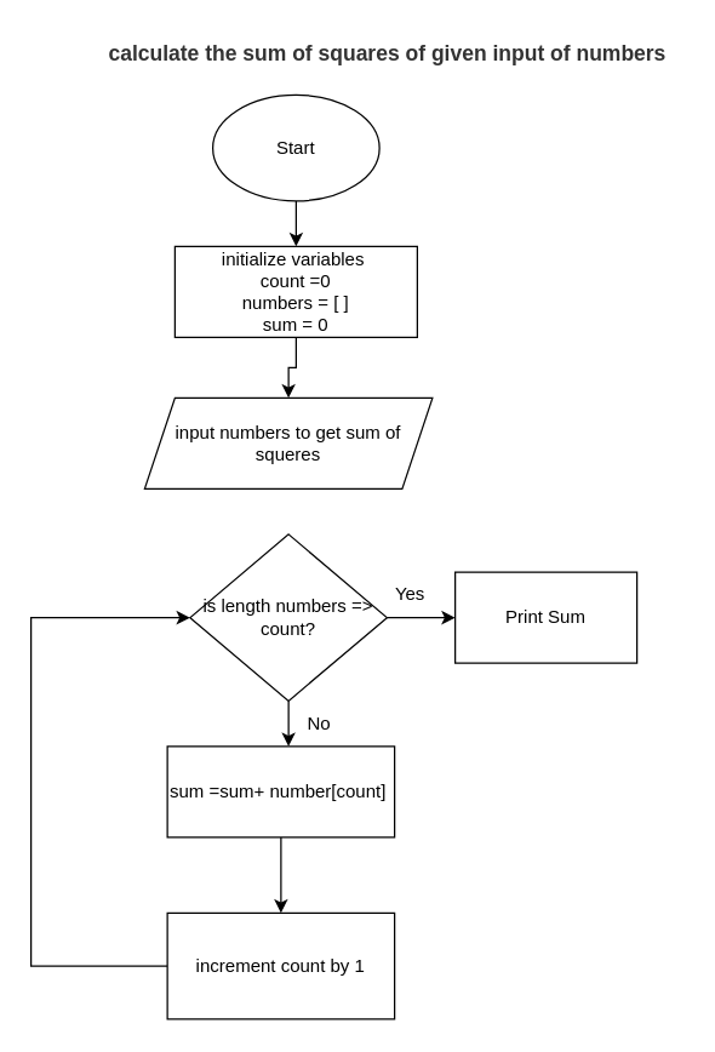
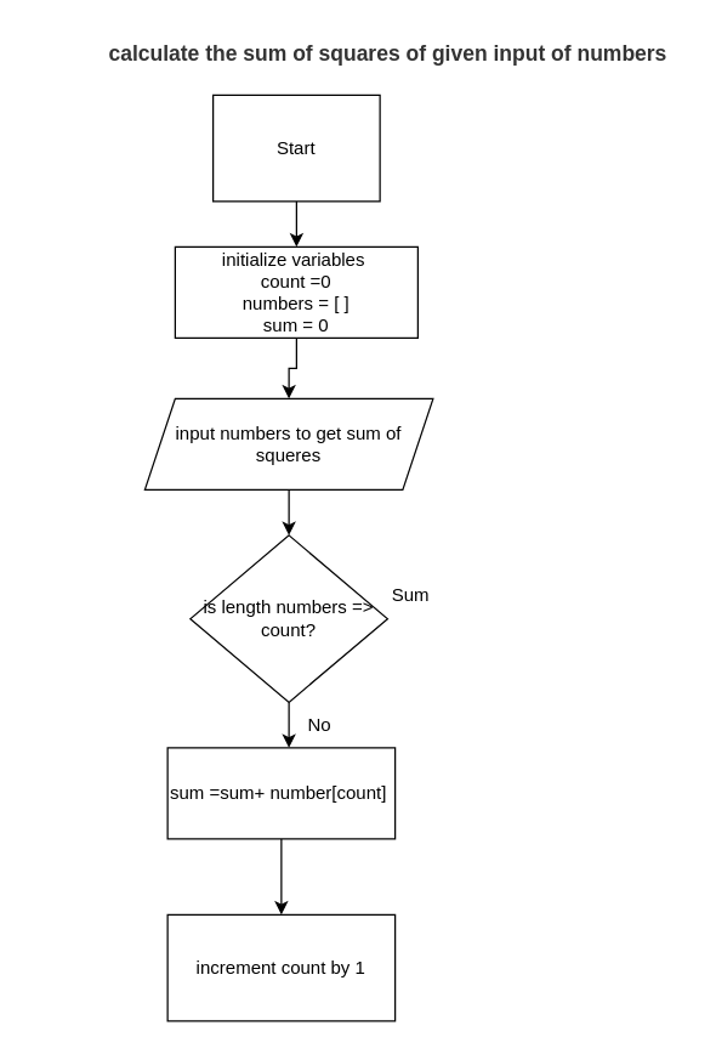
  <mxCell id="0" />
  <mxCell id="1" parent="0" />
  <mxCell id="2" value="" style="edgeStyle=orthogonalEdgeStyle;rounded=0;orthogonalLoop=1;jettySize=auto;html=1;" edge="1" parent="1" source="3"><mxGeometry relative="1" as="geometry"><mxPoint x="195" y="162" as="targetPoint" /></mxGeometry></mxCell>
- <mxCell id="3" value="Start" style="ellipse;whiteSpace=wrap;html=1;" vertex="1" parent="1"><mxGeometry x="140" y="62" width="110" height="70" as="geometry" /></mxCell>
+ <mxCell id="3" value="Start" style="whiteSpace=wrap;html=1;rounded=0;" vertex="1" parent="1"><mxGeometry x="140" y="62" width="110" height="70" as="geometry" /></mxCell>
+ <mxCell id="4" value="" style="edgeStyle=orthogonalEdgeStyle;rounded=0;orthogonalLoop=1;jettySize=auto;html=1;" edge="1" parent="1" source="5" target="8"><mxGeometry relative="1" as="geometry" /></mxCell>
  <mxCell id="5" value="input numbers to get sum of squeres" style="shape=parallelogram;perimeter=parallelogramPerimeter;whiteSpace=wrap;html=1;fixedSize=1;" vertex="1" parent="1"><mxGeometry x="95" y="262" width="190" height="60" as="geometry" /></mxCell>
  <mxCell id="6" value="" style="edgeStyle=orthogonalEdgeStyle;rounded=0;orthogonalLoop=1;jettySize=auto;html=1;" edge="1" parent="1" source="8"><mxGeometry relative="1" as="geometry"><mxPoint x="190" y="492" as="targetPoint" /></mxGeometry></mxCell>
- <mxCell id="7" style="edgeStyle=orthogonalEdgeStyle;rounded=0;orthogonalLoop=1;jettySize=auto;html=1;entryX=0;entryY=0.5;entryDx=0;entryDy=0;" edge="1" parent="1" source="8" target="15"><mxGeometry relative="1" as="geometry" /></mxCell>
  <mxCell id="8" value="is length numbers&amp;nbsp;=&amp;gt; count?" style="rhombus;whiteSpace=wrap;html=1;" vertex="1" parent="1"><mxGeometry x="125" y="352" width="130" height="110" as="geometry" /></mxCell>
  <mxCell id="9" value="" style="edgeStyle=orthogonalEdgeStyle;rounded=0;orthogonalLoop=1;jettySize=auto;html=1;" edge="1" parent="1" source="10" target="5"><mxGeometry relative="1" as="geometry" /></mxCell>
  <mxCell id="10" value="initialize variables&amp;nbsp;&lt;br&gt;count =0&lt;br&gt;numbers = [ ]&lt;br&gt;sum = 0" style="rounded=0;whiteSpace=wrap;html=1;" vertex="1" parent="1"><mxGeometry x="115" y="162" width="160" height="60" as="geometry" /></mxCell>
  <mxCell id="11" style="edgeStyle=orthogonalEdgeStyle;rounded=0;orthogonalLoop=1;jettySize=auto;html=1;exitX=0.5;exitY=1;exitDx=0;exitDy=0;" edge="1" parent="1" source="12"><mxGeometry relative="1" as="geometry"><mxPoint x="185" y="602" as="targetPoint" /></mxGeometry></mxCell>
  <mxCell id="12" value="sum =sum+ number[count]&amp;nbsp;" style="rounded=0;whiteSpace=wrap;html=1;" vertex="1" parent="1"><mxGeometry x="110" y="492" width="150" height="60" as="geometry" /></mxCell>
- <mxCell id="13" style="edgeStyle=orthogonalEdgeStyle;rounded=0;orthogonalLoop=1;jettySize=auto;html=1;entryX=0;entryY=0.5;entryDx=0;entryDy=0;" edge="1" parent="1" source="14" target="8"><mxGeometry relative="1" as="geometry"><Array as="points"><mxPoint x="20" y="637" /><mxPoint x="20" y="407" /></Array></mxGeometry></mxCell>
  <mxCell id="14" value="increment count by 1" style="rounded=0;whiteSpace=wrap;html=1;" vertex="1" parent="1"><mxGeometry x="110" y="602" width="150" height="70" as="geometry" /></mxCell>
- <mxCell id="15" value="Print Sum" style="rounded=0;whiteSpace=wrap;html=1;" vertex="1" parent="1"><mxGeometry x="300" y="377" width="120" height="60" as="geometry" /></mxCell>
  <mxCell id="16" value="&lt;strong style=&quot;box-sizing: border-box; color: rgb(51, 51, 51); font-family: aktiv-grotesk, sans-serif; font-size: 14px; text-align: start; background-color: rgb(255, 255, 255);&quot;&gt;calculate the sum of squares of given input of numbers&lt;/strong&gt;" style="text;html=1;align=center;verticalAlign=middle;resizable=0;points=[];autosize=1;strokeColor=none;fillColor=none;" vertex="1" parent="1"><mxGeometry x="60" y="20" width="390" height="30" as="geometry" /></mxCell>
  <mxCell id="17" value="No" style="text;html=1;align=center;verticalAlign=middle;resizable=0;points=[];autosize=1;strokeColor=none;fillColor=none;" vertex="1" parent="1"><mxGeometry x="190" y="462" width="40" height="30" as="geometry" /></mxCell>
- <mxCell id="18" value="Yes" style="text;html=1;align=center;verticalAlign=middle;resizable=0;points=[];autosize=1;strokeColor=none;fillColor=none;" vertex="1" parent="1"><mxGeometry x="250" y="377" width="40" height="30" as="geometry" /></mxCell>
+ <mxCell id="18" value="Sum" style="text;html=1;align=center;verticalAlign=middle;resizable=0;points=[];autosize=1;strokeColor=none;fillColor=none;" vertex="1" parent="1"><mxGeometry x="250" y="377" width="40" height="30" as="geometry" /></mxCell>
